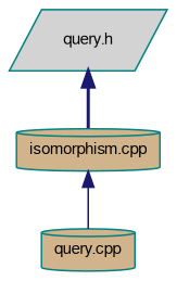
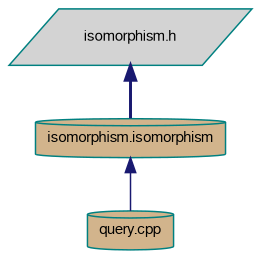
  digraph {
    node [color=teal fillcolor=tan fontname=FreeSans fontsize=10 shape=cylinder style=filled]
    edge [color=midnightblue dir=back fontname=FreeSans fontsize=10 labelfontname=FreeSans labelfontsize=10]
-   n1 [fillcolor=lightgrey fontcolor=black height=0.2 label="query.h" shape=parallelogram width=0.4]
-   n2 [height=0.2 label="isomorphism.cpp" width=0.4]
+   n1 [fillcolor=lightgrey fontcolor=black height=0.2 label="isomorphism.h" shape=parallelogram width=0.4]
+   n2 [height=0.2 label="isomorphism.isomorphism" width=0.4]
    n3 [height=0.2 label="query.cpp" width=0.4]
    n1 -> n2 [style=bold]
    n2 -> n3 [style=solid]
  }
